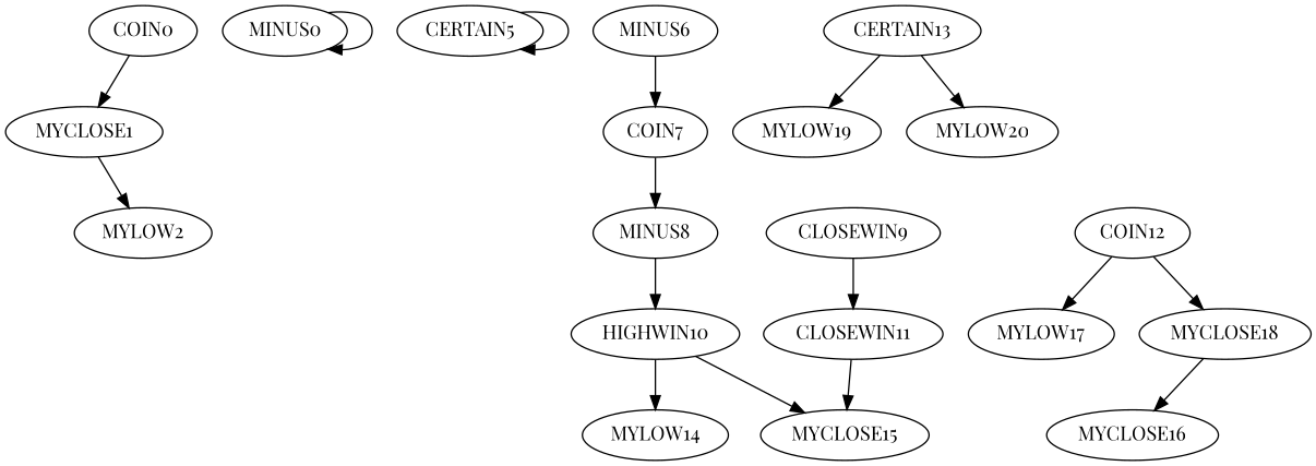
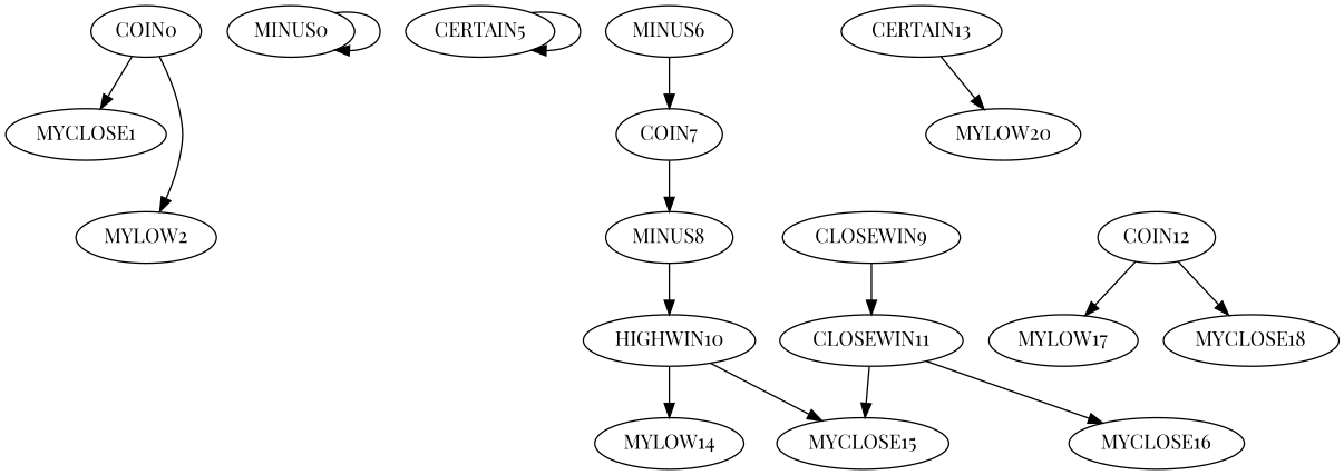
  digraph {
    fontname="Playfair Display"
    node [fontname="Playfair Display"]
    edge [fontname="Playfair Display"]
    COIN0
    MYCLOSE1
    MYLOW2
    n4 [label=MINUS0]
    CERTAIN5
    MINUS6
    COIN7
    MINUS8
    HIGHWIN10
    CLOSEWIN9
    CLOSEWIN11
    MYLOW14
    MYCLOSE15
    MYCLOSE16
    COIN12
    MYLOW17
    MYCLOSE18
    CERTAIN13
-   MYLOW19
    MYLOW20
    COIN0 -> MYCLOSE1
-   MYCLOSE1 -> MYLOW2
+   COIN0 -> MYLOW2
    n4 -> n4
    CERTAIN5 -> CERTAIN5
    MINUS6 -> COIN7
    COIN7 -> MINUS8
    MINUS8 -> HIGHWIN10
    HIGHWIN10 -> MYLOW14
    HIGHWIN10 -> MYCLOSE15
    CLOSEWIN9 -> CLOSEWIN11
    CLOSEWIN11 -> MYCLOSE15
-   MYCLOSE18 -> MYCLOSE16
+   CLOSEWIN11 -> MYCLOSE16
    COIN12 -> MYLOW17
    COIN12 -> MYCLOSE18
-   CERTAIN13 -> MYLOW19
    CERTAIN13 -> MYLOW20
  }
